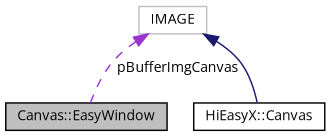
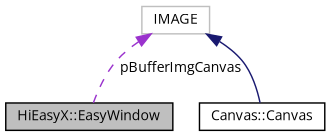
  digraph {
    fontname="Open Sans"
    node [color=black fillcolor=white fontname="Open Sans" fontsize=10 shape=record style=filled]
    edge [dir=back fontname="Open Sans" fontsize=10 labelfontname=Helvetica labelfontsize=10]
-   n1 [fillcolor=grey75 fontcolor=black height=0.2 label="Canvas::EasyWindow" width=0.4]
-   n2 [height=0.2 label="HiEasyX::Canvas" width=0.4]
+   n1 [fillcolor=grey75 fontcolor=black height=0.2 label="HiEasyX::EasyWindow" width=0.4]
+   n2 [height=0.2 label="Canvas::Canvas" width=0.4]
    n3 [color=grey75 height=0.2 label=IMAGE width=0.4]
    n3 -> n1 [color=darkorchid3 label=" pBufferImgCanvas" style=dashed]
    n3 -> n2 [color=midnightblue style=solid]
  }
